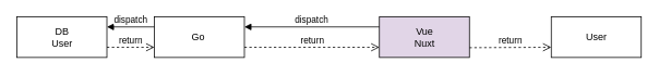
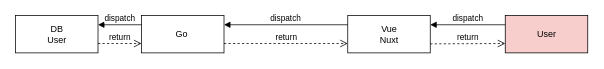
  <mxCell id="0" />
  <mxCell id="1" parent="0" />
- <mxCell id="2" value="User" style="html=1;" parent="1" vertex="1"><mxGeometry x="673" y="20" width="110" height="50" as="geometry" /></mxCell>
- <mxCell id="3" value="Vue&lt;br&gt;Nuxt" style="html=1;fillColor=#e1d5e7;" parent="1" vertex="1"><mxGeometry x="463" y="20" width="110" height="50" as="geometry" /></mxCell>
+ <mxCell id="2" value="User" style="html=1;fillColor=#f8cecc;" parent="1" vertex="1"><mxGeometry x="673" y="20" width="110" height="50" as="geometry" /></mxCell>
+ <mxCell id="3" value="Vue&lt;br&gt;Nuxt" style="html=1;" parent="1" vertex="1"><mxGeometry x="463" y="20" width="110" height="50" as="geometry" /></mxCell>
  <mxCell id="4" value="Go&amp;nbsp;" style="html=1;" parent="1" vertex="1"><mxGeometry x="188" y="20" width="110" height="50" as="geometry" /></mxCell>
  <mxCell id="5" value="DB&lt;br&gt;User" style="html=1;" parent="1" vertex="1"><mxGeometry x="20" y="20" width="110" height="50" as="geometry" /></mxCell>
  <mxCell id="6" value="dispatch" style="html=1;verticalAlign=bottom;endArrow=block;rounded=0;exitX=0;exitY=0.25;exitDx=0;exitDy=0;entryX=1;entryY=0.25;entryDx=0;entryDy=0;" parent="1" source="4" target="5" edge="1"><mxGeometry width="80" relative="1" as="geometry"><mxPoint x="483" y="-30" as="sourcePoint" /><mxPoint x="563" y="-30" as="targetPoint" /></mxGeometry></mxCell>
  <mxCell id="7" value="return" style="html=1;verticalAlign=bottom;endArrow=open;dashed=1;endSize=8;rounded=0;entryX=0;entryY=0.75;entryDx=0;entryDy=0;exitX=1;exitY=0.75;exitDx=0;exitDy=0;" parent="1" source="5" target="4" edge="1"><mxGeometry relative="1" as="geometry"><mxPoint x="573" y="70" as="sourcePoint" /><mxPoint x="463" y="80" as="targetPoint" /></mxGeometry></mxCell>
  <mxCell id="8" value="dispatch" style="html=1;verticalAlign=bottom;endArrow=block;rounded=0;exitX=0;exitY=0.25;exitDx=0;exitDy=0;entryX=1;entryY=0.25;entryDx=0;entryDy=0;" parent="1" source="3" target="4" edge="1"><mxGeometry width="80" relative="1" as="geometry"><mxPoint x="233" y="42.5" as="sourcePoint" /><mxPoint x="140" y="42.5" as="targetPoint" /></mxGeometry></mxCell>
  <mxCell id="9" value="return" style="html=1;verticalAlign=bottom;endArrow=open;dashed=1;endSize=8;rounded=0;entryX=0;entryY=0.75;entryDx=0;entryDy=0;exitX=1;exitY=0.75;exitDx=0;exitDy=0;" parent="1" source="4" target="3" edge="1"><mxGeometry relative="1" as="geometry"><mxPoint x="140" y="67.5" as="sourcePoint" /><mxPoint x="233" y="67.5" as="targetPoint" /></mxGeometry></mxCell>
  <mxCell id="10" value="return" style="html=1;verticalAlign=bottom;endArrow=open;dashed=1;endSize=8;rounded=0;entryX=0;entryY=0.75;entryDx=0;entryDy=0;" parent="1" target="2" edge="1"><mxGeometry relative="1" as="geometry"><mxPoint x="573" y="58" as="sourcePoint" /><mxPoint x="243" y="77.5" as="targetPoint" /></mxGeometry></mxCell>
+ <mxCell id="11" value="dispatch" style="html=1;verticalAlign=bottom;endArrow=block;rounded=0;exitX=0;exitY=0.25;exitDx=0;exitDy=0;entryX=1;entryY=0.25;entryDx=0;entryDy=0;" parent="1" source="2" target="3" edge="1"><mxGeometry width="80" relative="1" as="geometry"><mxPoint x="233" y="42.5" as="sourcePoint" /><mxPoint x="140" y="42.5" as="targetPoint" /></mxGeometry></mxCell>
